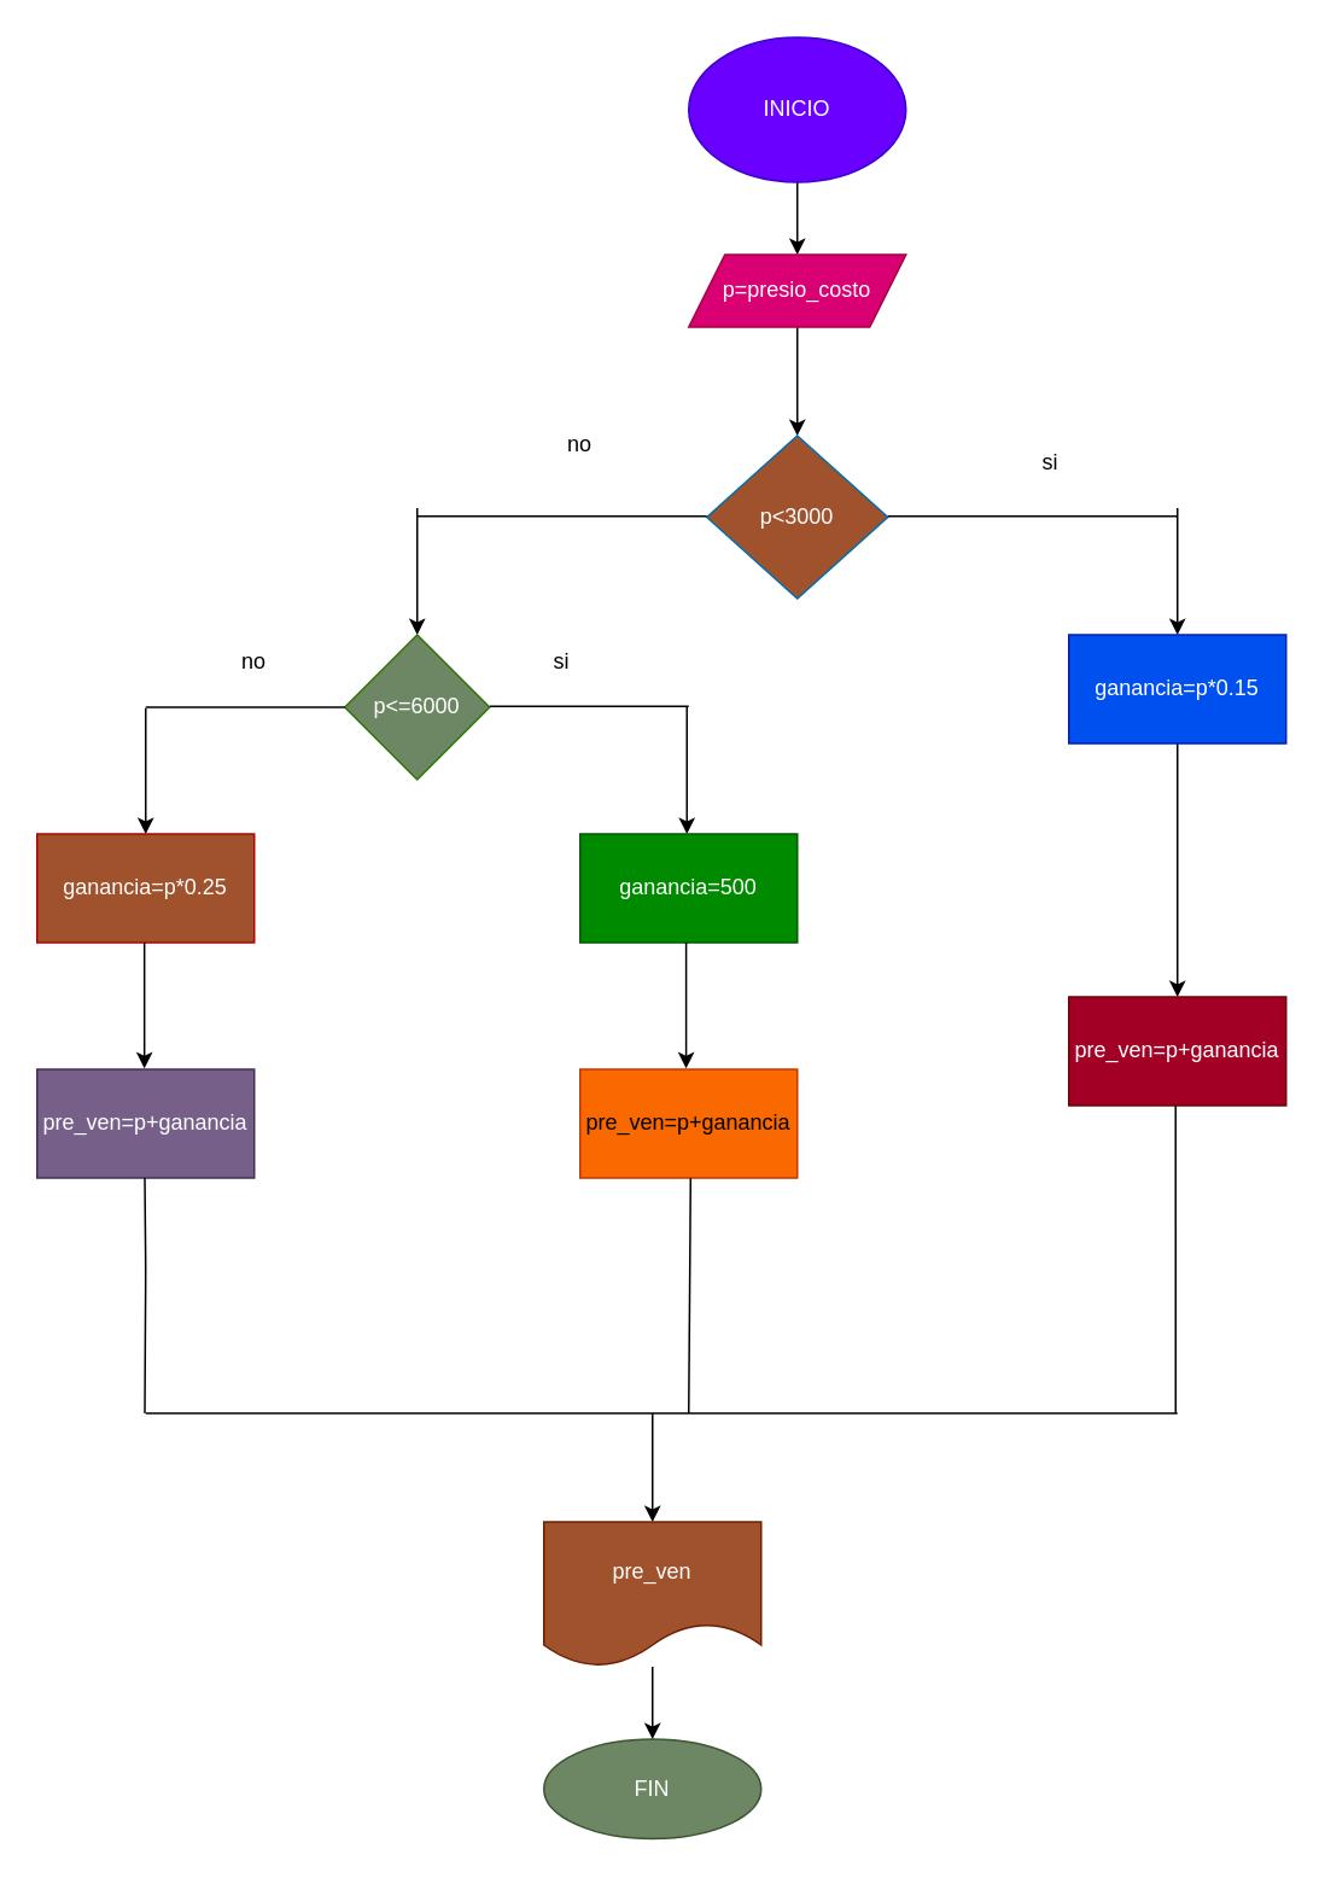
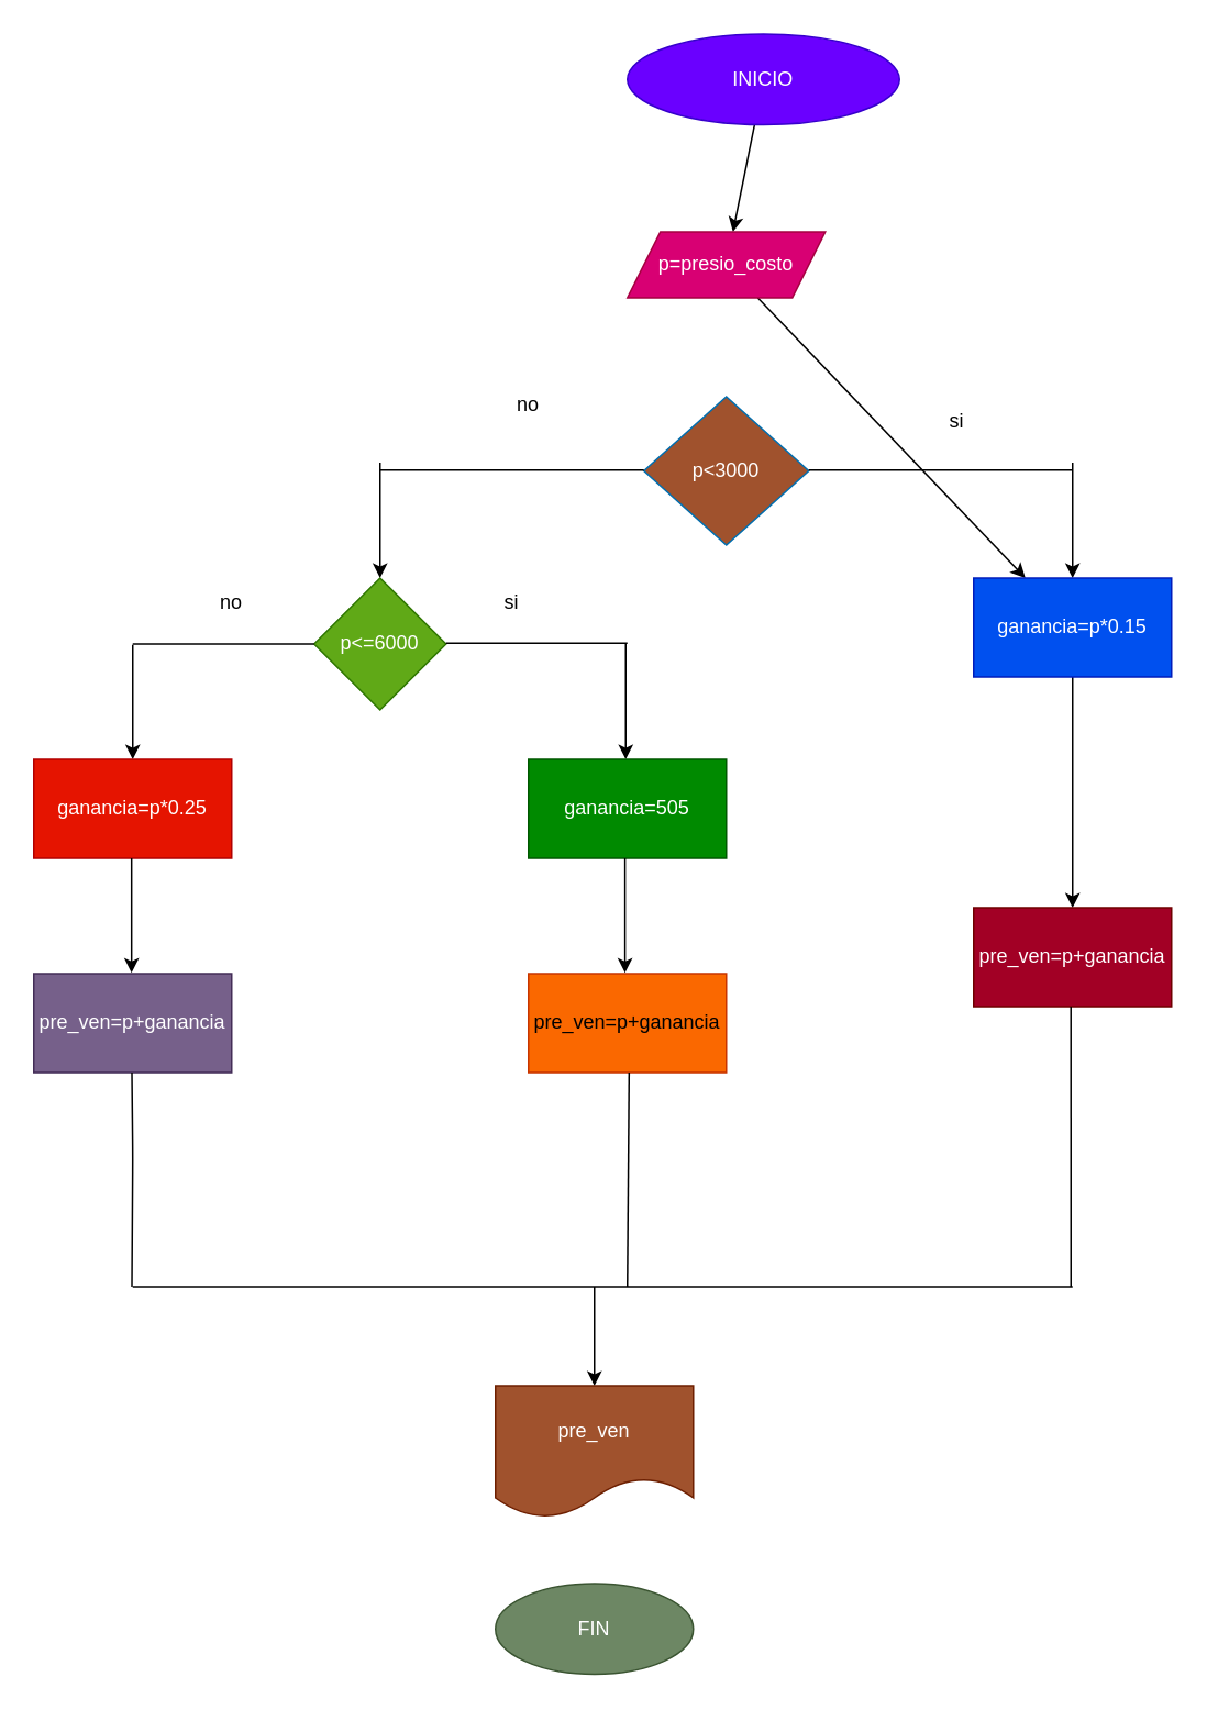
  <mxCell id="0" />
  <mxCell id="1" parent="0" />
  <mxCell id="2" value="" style="edgeStyle=none;html=1;" parent="1" source="3" target="5" edge="1"><mxGeometry relative="1" as="geometry" /></mxCell>
- <mxCell id="3" value="INICIO" style="ellipse;whiteSpace=wrap;html=1;fillColor=#6a00ff;fontColor=#ffffff;strokeColor=#3700CC;" parent="1" vertex="1"><mxGeometry x="380" y="20" width="120" height="80" as="geometry" /></mxCell>
- <mxCell id="4" value="" style="edgeStyle=none;html=1;" parent="1" source="5" target="6" edge="1"><mxGeometry relative="1" as="geometry" /></mxCell>
+ <mxCell id="3" value="INICIO" style="ellipse;whiteSpace=wrap;html=1;fillColor=#6a00ff;fontColor=#ffffff;strokeColor=#3700CC;" parent="1" vertex="1"><mxGeometry x="380" y="20" width="165" height="55" as="geometry" /></mxCell>
+ <mxCell id="4" value="" style="edgeStyle=none;html=1;" parent="1" source="5" target="10" edge="1"><mxGeometry relative="1" as="geometry" /></mxCell>
  <mxCell id="5" value="p=presio_costo" style="shape=parallelogram;perimeter=parallelogramPerimeter;whiteSpace=wrap;html=1;fixedSize=1;fillColor=#d80073;fontColor=#ffffff;strokeColor=#A50040;" parent="1" vertex="1"><mxGeometry x="380" y="140" width="120" height="40" as="geometry" /></mxCell>
  <mxCell id="6" value="p&amp;lt;3000" style="rhombus;whiteSpace=wrap;html=1;fillColor=#a0522d;fontColor=#ffffff;strokeColor=#006EAF;" parent="1" vertex="1"><mxGeometry x="390" y="240" width="100" height="90" as="geometry" /></mxCell>
  <mxCell id="7" value="" style="endArrow=none;html=1;" parent="1" edge="1"><mxGeometry width="50" height="50" relative="1" as="geometry"><mxPoint x="490" y="284.5" as="sourcePoint" /><mxPoint x="650" y="284.5" as="targetPoint" /></mxGeometry></mxCell>
  <mxCell id="8" value="" style="endArrow=classic;html=1;" parent="1" edge="1"><mxGeometry width="50" height="50" relative="1" as="geometry"><mxPoint x="650" y="280" as="sourcePoint" /><mxPoint x="650" y="350" as="targetPoint" /></mxGeometry></mxCell>
  <mxCell id="9" value="" style="edgeStyle=none;html=1;" parent="1" source="10" target="11" edge="1"><mxGeometry relative="1" as="geometry" /></mxCell>
  <mxCell id="10" value="ganancia=p*0.15" style="rounded=0;whiteSpace=wrap;html=1;fillColor=#0050ef;fontColor=#ffffff;strokeColor=#001DBC;" parent="1" vertex="1"><mxGeometry x="590" y="350" width="120" height="60" as="geometry" /></mxCell>
  <mxCell id="11" value="pre_ven=p+ganancia" style="rounded=0;whiteSpace=wrap;html=1;fillColor=#a20025;fontColor=#ffffff;strokeColor=#6F0000;" parent="1" vertex="1"><mxGeometry x="590" y="550" width="120" height="60" as="geometry" /></mxCell>
  <mxCell id="12" value="" style="endArrow=none;html=1;" parent="1" edge="1"><mxGeometry width="50" height="50" relative="1" as="geometry"><mxPoint x="230" y="284.5" as="sourcePoint" /><mxPoint x="390" y="284.5" as="targetPoint" /></mxGeometry></mxCell>
  <mxCell id="13" value="" style="endArrow=classic;html=1;" parent="1" edge="1"><mxGeometry width="50" height="50" relative="1" as="geometry"><mxPoint x="230" y="280" as="sourcePoint" /><mxPoint x="230" y="350" as="targetPoint" /></mxGeometry></mxCell>
- <mxCell id="14" value="p&amp;lt;=6000" style="rhombus;whiteSpace=wrap;html=1;fillColor=#6d8764;fontColor=#ffffff;strokeColor=#2D7600;" parent="1" vertex="1"><mxGeometry x="190" y="350" width="80" height="80" as="geometry" /></mxCell>
+ <mxCell id="14" value="p&amp;lt;=6000" style="rhombus;whiteSpace=wrap;html=1;fillColor=#60a917;fontColor=#ffffff;strokeColor=#2D7600;" parent="1" vertex="1"><mxGeometry x="190" y="350" width="80" height="80" as="geometry" /></mxCell>
  <mxCell id="15" value="" style="endArrow=none;html=1;" parent="1" edge="1"><mxGeometry width="50" height="50" relative="1" as="geometry"><mxPoint x="270" y="389.5" as="sourcePoint" /><mxPoint x="380" y="389.5" as="targetPoint" /></mxGeometry></mxCell>
  <mxCell id="16" value="" style="endArrow=classic;html=1;" parent="1" edge="1"><mxGeometry width="50" height="50" relative="1" as="geometry"><mxPoint x="379" y="390" as="sourcePoint" /><mxPoint x="379" y="460" as="targetPoint" /></mxGeometry></mxCell>
  <mxCell id="17" value="" style="endArrow=none;html=1;" parent="1" edge="1"><mxGeometry width="50" height="50" relative="1" as="geometry"><mxPoint x="80" y="390" as="sourcePoint" /><mxPoint x="190" y="390" as="targetPoint" /></mxGeometry></mxCell>
  <mxCell id="18" value="" style="endArrow=classic;html=1;" parent="1" edge="1"><mxGeometry width="50" height="50" relative="1" as="geometry"><mxPoint x="80" y="390.5" as="sourcePoint" /><mxPoint x="80" y="460" as="targetPoint" /></mxGeometry></mxCell>
- <mxCell id="19" value="ganancia=500" style="rounded=0;whiteSpace=wrap;html=1;fillColor=#008a00;fontColor=#ffffff;strokeColor=#005700;" parent="1" vertex="1"><mxGeometry x="320" y="460" width="120" height="60" as="geometry" /></mxCell>
- <mxCell id="20" value="ganancia=p*0.25" style="rounded=0;whiteSpace=wrap;html=1;fillColor=#a0522d;fontColor=#ffffff;strokeColor=#B20000;" parent="1" vertex="1"><mxGeometry x="20" y="460" width="120" height="60" as="geometry" /></mxCell>
+ <mxCell id="19" value="ganancia=505" style="rounded=0;whiteSpace=wrap;html=1;fillColor=#008a00;fontColor=#ffffff;strokeColor=#005700;" parent="1" vertex="1"><mxGeometry x="320" y="460" width="120" height="60" as="geometry" /></mxCell>
+ <mxCell id="20" value="ganancia=p*0.25" style="rounded=0;whiteSpace=wrap;html=1;fillColor=#e51400;fontColor=#ffffff;strokeColor=#B20000;" parent="1" vertex="1"><mxGeometry x="20" y="460" width="120" height="60" as="geometry" /></mxCell>
  <mxCell id="21" value="" style="endArrow=classic;html=1;" parent="1" edge="1"><mxGeometry width="50" height="50" relative="1" as="geometry"><mxPoint x="79.29" y="520" as="sourcePoint" /><mxPoint x="79.29" y="589.5" as="targetPoint" /></mxGeometry></mxCell>
  <mxCell id="22" value="" style="endArrow=classic;html=1;" parent="1" edge="1"><mxGeometry width="50" height="50" relative="1" as="geometry"><mxPoint x="378.57" y="520" as="sourcePoint" /><mxPoint x="378.57" y="589.5" as="targetPoint" /></mxGeometry></mxCell>
  <mxCell id="23" value="pre_ven=p+ganancia" style="rounded=0;whiteSpace=wrap;html=1;fillColor=#76608a;fontColor=#ffffff;strokeColor=#432D57;" parent="1" vertex="1"><mxGeometry x="20" y="590" width="120" height="60" as="geometry" /></mxCell>
  <mxCell id="24" value="pre_ven=p+ganancia" style="rounded=0;whiteSpace=wrap;html=1;fillColor=#fa6800;fontColor=#000000;strokeColor=#C73500;" parent="1" vertex="1"><mxGeometry x="320" y="590" width="120" height="60" as="geometry" /></mxCell>
  <mxCell id="25" value="" style="endArrow=none;html=1;" parent="1" edge="1"><mxGeometry width="50" height="50" relative="1" as="geometry"><mxPoint x="79.5" y="780" as="sourcePoint" /><mxPoint x="79.5" y="650" as="targetPoint" /><Array as="points"><mxPoint x="80" y="700" /></Array></mxGeometry></mxCell>
  <mxCell id="26" value="" style="endArrow=none;html=1;entryX=0.592;entryY=0.775;entryDx=0;entryDy=0;entryPerimeter=0;" parent="1" edge="1"><mxGeometry width="50" height="50" relative="1" as="geometry"><mxPoint x="380" y="780" as="sourcePoint" /><mxPoint x="381.04" y="650" as="targetPoint" /></mxGeometry></mxCell>
  <mxCell id="27" value="" style="endArrow=none;html=1;entryX=0.483;entryY=0.863;entryDx=0;entryDy=0;entryPerimeter=0;" parent="1" edge="1"><mxGeometry width="50" height="50" relative="1" as="geometry"><mxPoint x="649" y="780" as="sourcePoint" /><mxPoint x="648.98" y="610" as="targetPoint" /></mxGeometry></mxCell>
  <mxCell id="28" value="" style="endArrow=none;html=1;" parent="1" edge="1"><mxGeometry width="50" height="50" relative="1" as="geometry"><mxPoint x="80" y="780" as="sourcePoint" /><mxPoint x="650" y="780" as="targetPoint" /></mxGeometry></mxCell>
  <mxCell id="29" value="FIN" style="ellipse;whiteSpace=wrap;html=1;fillColor=#6d8764;fontColor=#ffffff;strokeColor=#3A5431;" parent="1" vertex="1"><mxGeometry x="300" y="960" width="120" height="55" as="geometry" /></mxCell>
  <mxCell id="30" value="si" style="text;html=1;strokeColor=none;fillColor=none;align=center;verticalAlign=middle;whiteSpace=wrap;rounded=0;" parent="1" vertex="1"><mxGeometry x="550" y="240" width="60" height="30" as="geometry" /></mxCell>
  <mxCell id="31" value="no" style="text;html=1;strokeColor=none;fillColor=none;align=center;verticalAlign=middle;whiteSpace=wrap;rounded=0;" parent="1" vertex="1"><mxGeometry x="290" y="230" width="60" height="30" as="geometry" /></mxCell>
  <mxCell id="32" value="si" style="text;html=1;strokeColor=none;fillColor=none;align=center;verticalAlign=middle;whiteSpace=wrap;rounded=0;" parent="1" vertex="1"><mxGeometry x="280" y="350" width="60" height="30" as="geometry" /></mxCell>
  <mxCell id="33" value="no" style="text;html=1;strokeColor=none;fillColor=none;align=center;verticalAlign=middle;whiteSpace=wrap;rounded=0;" parent="1" vertex="1"><mxGeometry x="110" y="350" width="60" height="30" as="geometry" /></mxCell>
  <mxCell id="34" value="" style="endArrow=classic;html=1;" edge="1" parent="1"><mxGeometry width="50" height="50" relative="1" as="geometry"><mxPoint x="360" y="780" as="sourcePoint" /><mxPoint x="360" y="840" as="targetPoint" /></mxGeometry></mxCell>
- <mxCell id="35" value="" style="edgeStyle=none;html=1;" edge="1" parent="1" source="36" target="29"><mxGeometry relative="1" as="geometry" /></mxCell>
  <mxCell id="36" value="pre_ven" style="shape=document;whiteSpace=wrap;html=1;boundedLbl=1;fillColor=#a0522d;fontColor=#ffffff;strokeColor=#6D1F00;" vertex="1" parent="1"><mxGeometry x="300" y="840" width="120" height="80" as="geometry" /></mxCell>
